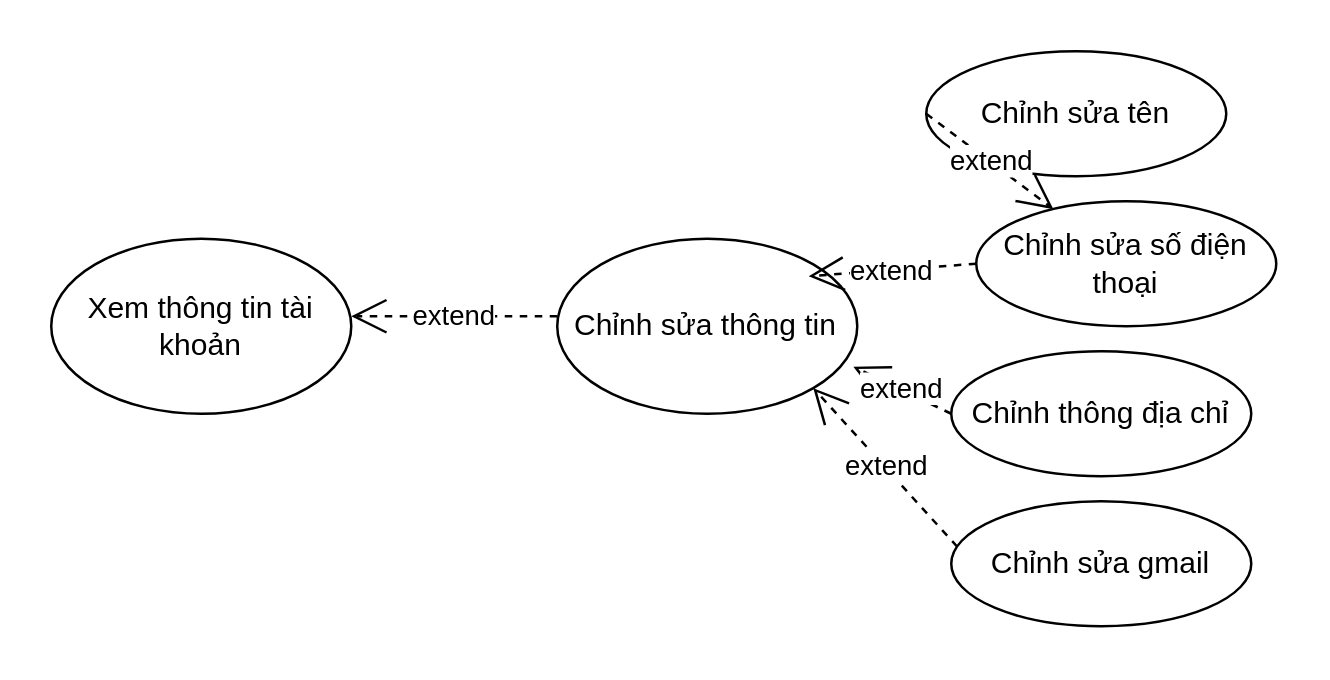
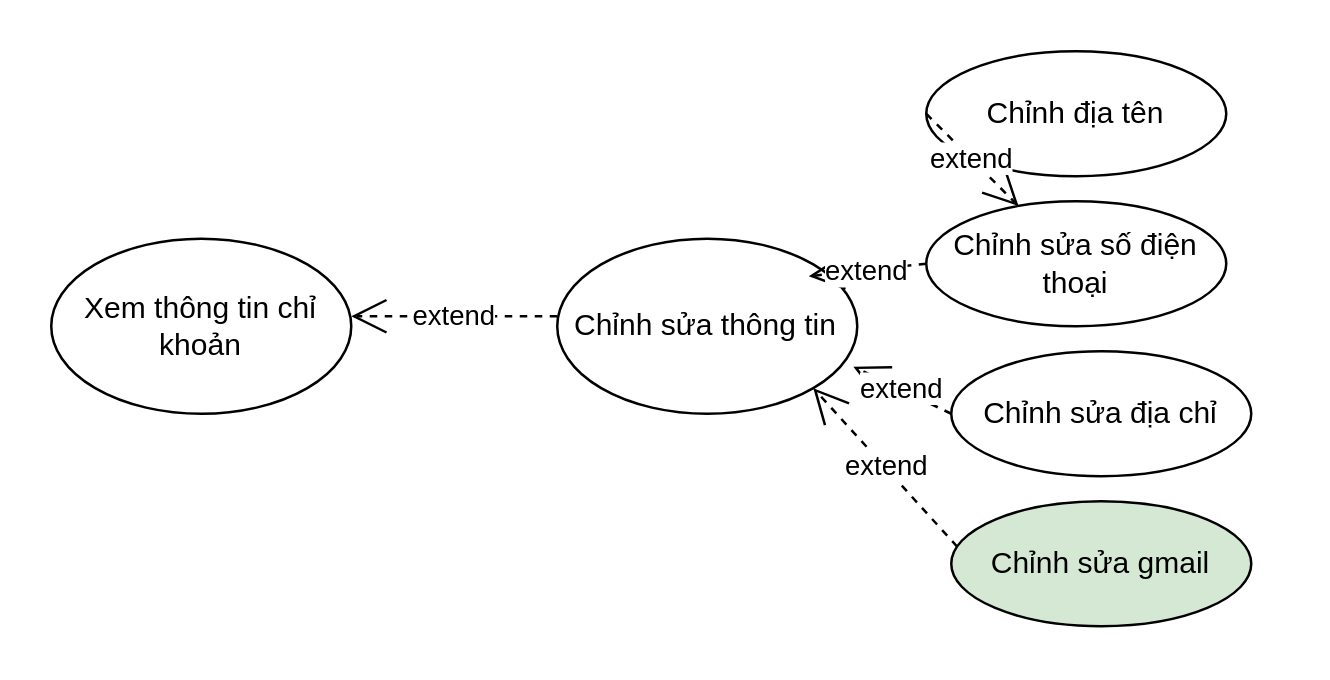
  <mxCell id="0" />
  <mxCell id="1" parent="0" />
- <mxCell id="2" value="Xem thông tin tài khoản" style="ellipse;whiteSpace=wrap;html=1;" parent="1" vertex="1"><mxGeometry x="20" y="95" width="120" height="70" as="geometry" /></mxCell>
+ <mxCell id="2" value="Xem thông tin chỉ khoản" style="ellipse;whiteSpace=wrap;html=1;" parent="1" vertex="1"><mxGeometry x="20" y="95" width="120" height="70" as="geometry" /></mxCell>
  <mxCell id="3" value="extend" style="endArrow=open;endSize=12;dashed=1;html=1;rounded=0;entryX=0.98;entryY=0.3;entryDx=0;entryDy=0;entryPerimeter=0;" parent="1" edge="1"><mxGeometry width="160" relative="1" as="geometry"><mxPoint x="222.4" y="126" as="sourcePoint" /><mxPoint x="140" y="126" as="targetPoint" /></mxGeometry></mxCell>
  <mxCell id="4" value="Chỉnh sửa thông tin" style="ellipse;whiteSpace=wrap;html=1;" parent="1" vertex="1"><mxGeometry x="222.4" y="95" width="120" height="70" as="geometry" /></mxCell>
- <mxCell id="5" value="Chỉnh sửa tên" style="ellipse;whiteSpace=wrap;html=1;" vertex="1" parent="1"><mxGeometry x="370" y="20" width="120" height="50" as="geometry" /></mxCell>
- <mxCell id="6" value="Chỉnh sửa số điện thoại" style="ellipse;whiteSpace=wrap;html=1;" vertex="1" parent="1"><mxGeometry x="390" y="80" width="120" height="50" as="geometry" /></mxCell>
- <mxCell id="7" value="Chỉnh thông địa chỉ" style="ellipse;whiteSpace=wrap;html=1;" vertex="1" parent="1"><mxGeometry x="380" y="140" width="120" height="50" as="geometry" /></mxCell>
- <mxCell id="8" value="Chỉnh sửa gmail" style="ellipse;whiteSpace=wrap;html=1;" vertex="1" parent="1"><mxGeometry x="380" y="200" width="120" height="50" as="geometry" /></mxCell>
+ <mxCell id="5" value="Chỉnh địa tên" style="ellipse;whiteSpace=wrap;html=1;" vertex="1" parent="1"><mxGeometry x="370" y="20" width="120" height="50" as="geometry" /></mxCell>
+ <mxCell id="6" value="Chỉnh sửa số điện thoại" style="ellipse;whiteSpace=wrap;html=1;" vertex="1" parent="1"><mxGeometry x="370" y="80" width="120" height="50" as="geometry" /></mxCell>
+ <mxCell id="7" value="Chỉnh sửa địa chỉ" style="ellipse;whiteSpace=wrap;html=1;" vertex="1" parent="1"><mxGeometry x="380" y="140" width="120" height="50" as="geometry" /></mxCell>
+ <mxCell id="8" value="Chỉnh sửa gmail" style="ellipse;whiteSpace=wrap;html=1;fillColor=#d5e8d4;" vertex="1" parent="1"><mxGeometry x="380" y="200" width="120" height="50" as="geometry" /></mxCell>
  <mxCell id="9" value="extend" style="endArrow=open;endSize=12;dashed=1;html=1;rounded=0;exitX=0;exitY=0.5;exitDx=0;exitDy=0;" edge="1" parent="1" source="5" target="6"><mxGeometry width="160" relative="1" as="geometry"><mxPoint x="302.4" y="210" as="sourcePoint" /><mxPoint x="220" y="210" as="targetPoint" /></mxGeometry></mxCell>
  <mxCell id="10" value="extend" style="endArrow=open;endSize=12;dashed=1;html=1;rounded=0;exitX=0;exitY=0.5;exitDx=0;exitDy=0;" edge="1" parent="1" source="6"><mxGeometry width="160" relative="1" as="geometry"><mxPoint x="380" y="55" as="sourcePoint" /><mxPoint x="323" y="110" as="targetPoint" /></mxGeometry></mxCell>
  <mxCell id="11" value="extend" style="endArrow=open;endSize=12;dashed=1;html=1;rounded=0;exitX=0;exitY=0.5;exitDx=0;exitDy=0;entryX=0.987;entryY=0.731;entryDx=0;entryDy=0;entryPerimeter=0;" edge="1" parent="1" source="7" target="4"><mxGeometry width="160" relative="1" as="geometry"><mxPoint x="390" y="115" as="sourcePoint" /><mxPoint x="333" y="120" as="targetPoint" /></mxGeometry></mxCell>
  <mxCell id="12" value="extend" style="endArrow=open;endSize=12;dashed=1;html=1;rounded=0;exitX=0.02;exitY=0.364;exitDx=0;exitDy=0;entryX=1;entryY=1;entryDx=0;entryDy=0;exitPerimeter=0;" edge="1" parent="1" source="8" target="4"><mxGeometry width="160" relative="1" as="geometry"><mxPoint x="390" y="175" as="sourcePoint" /><mxPoint x="351" y="156" as="targetPoint" /></mxGeometry></mxCell>
